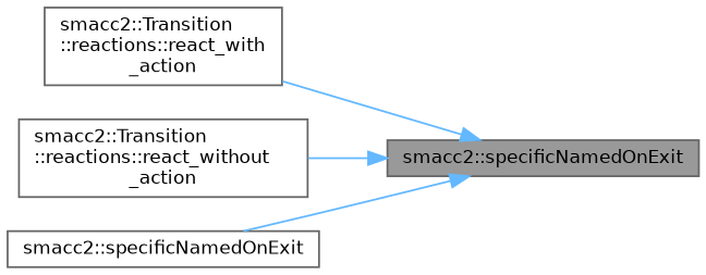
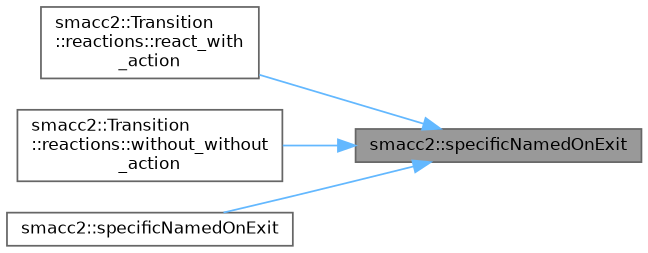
  digraph {
    rankdir=RL
    fontname="DejaVu Sans"
    node [color=grey40 fillcolor=white fontname="DejaVu Sans" fontsize=10 shape=box style=filled]
    edge [color=steelblue1 dir=back fontname="DejaVu Sans" fontsize=10 labelfontname=Helvetica labelfontsize=10 style=solid]
    n1 [color=gray40 fillcolor=grey60 fontcolor=black height=0.2 label="smacc2::specificNamedOnExit" width=0.4]
    n2 [height=0.2 label="smacc2::Transition\l::reactions::react_with\l_action" width=0.4]
-   n3 [height=0.2 label="smacc2::Transition\l::reactions::react_without\l_action" width=0.4]
+   n3 [height=0.2 label="smacc2::Transition\l::reactions::without_without\l_action" width=0.4]
    n4 [height=0.2 label="smacc2::specificNamedOnExit" width=0.4]
    n1 -> n2
    n1 -> n3
    n1 -> n4
  }
